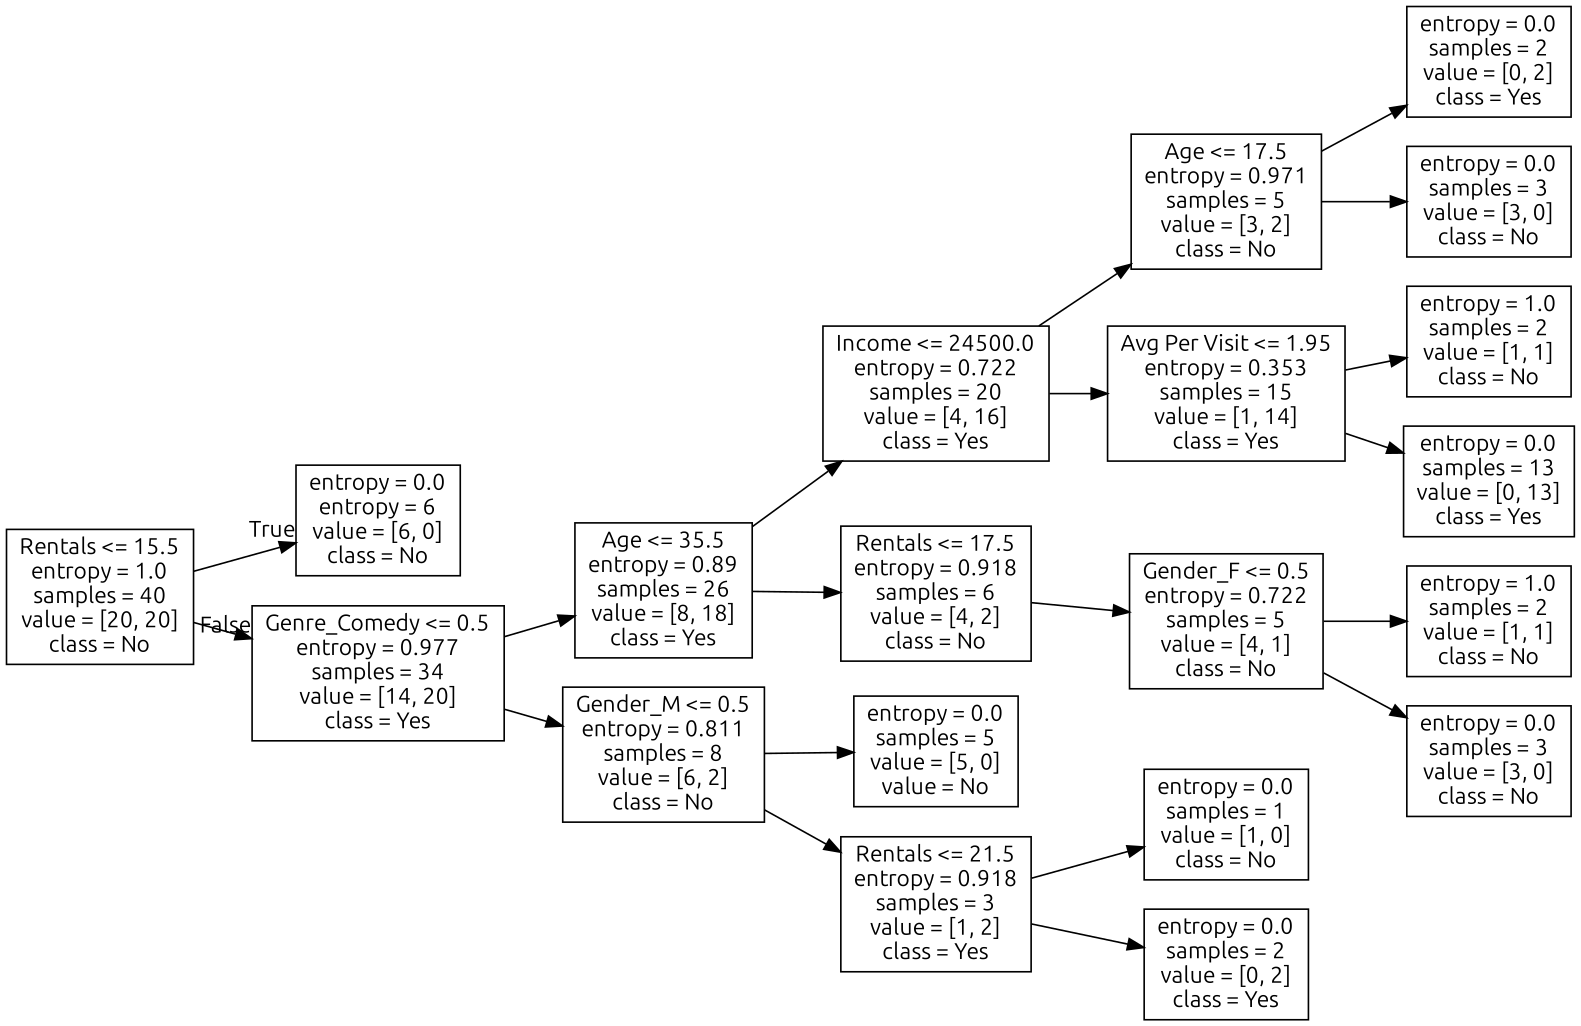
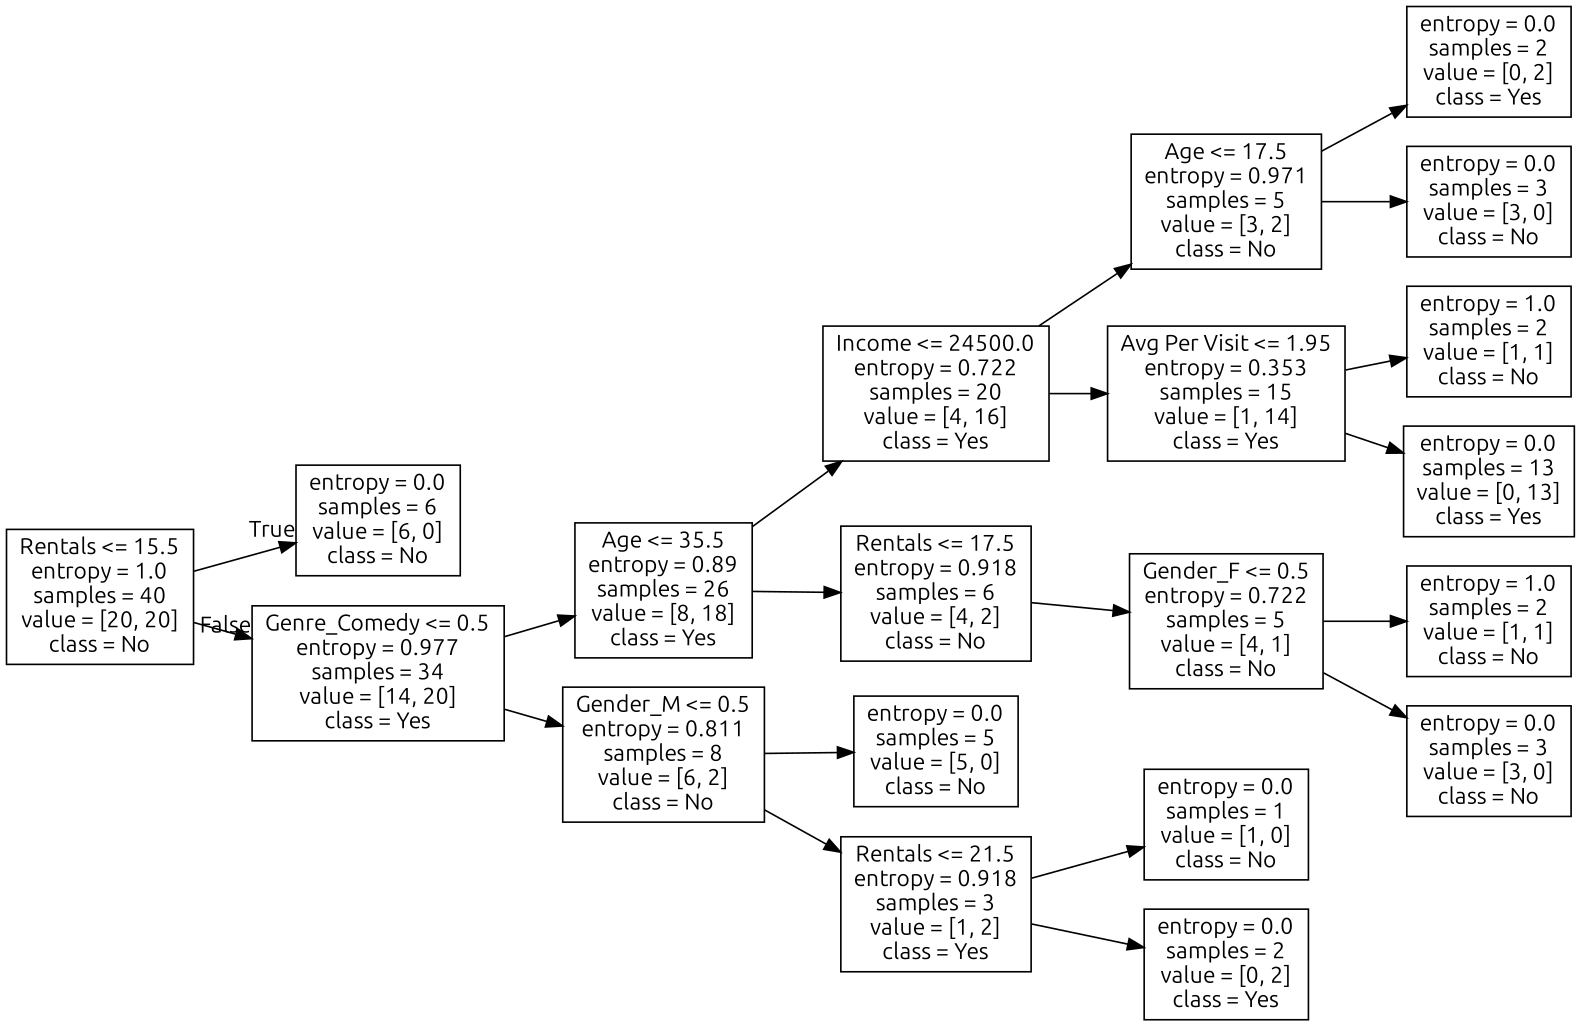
  digraph {
    fontname=Ubuntu
    rankdir=LR
    node [fontname=Ubuntu shape=box]
    edge [fontname=Ubuntu]
    n1 [label="Rentals <= 15.5\nentropy = 1.0\nsamples = 40\nvalue = [20, 20]\nclass = No"]
-   n2 [label="entropy = 0.0\nentropy = 6\nvalue = [6, 0]\nclass = No"]
+   n2 [label="entropy = 0.0\nsamples = 6\nvalue = [6, 0]\nclass = No"]
    n3 [label="Genre_Comedy <= 0.5\nentropy = 0.977\nsamples = 34\nvalue = [14, 20]\nclass = Yes"]
    n4 [label="Age <= 35.5\nentropy = 0.89\nsamples = 26\nvalue = [8, 18]\nclass = Yes"]
    n5 [label="Gender_M <= 0.5\nentropy = 0.811\nsamples = 8\nvalue = [6, 2]\nclass = No"]
    n6 [label="Income <= 24500.0\nentropy = 0.722\nsamples = 20\nvalue = [4, 16]\nclass = Yes"]
    n7 [label="Rentals <= 17.5\nentropy = 0.918\nsamples = 6\nvalue = [4, 2]\nclass = No"]
-   n8 [label="entropy = 0.0\nsamples = 5\nvalue = [5, 0]\nvalue = No"]
+   n8 [label="entropy = 0.0\nsamples = 5\nvalue = [5, 0]\nclass = No"]
    n9 [label="Rentals <= 21.5\nentropy = 0.918\nsamples = 3\nvalue = [1, 2]\nclass = Yes"]
    n10 [label="Age <= 17.5\nentropy = 0.971\nsamples = 5\nvalue = [3, 2]\nclass = No"]
    n11 [label="Avg Per Visit <= 1.95\nentropy = 0.353\nsamples = 15\nvalue = [1, 14]\nclass = Yes"]
    n12 [label="Gender_F <= 0.5\nentropy = 0.722\nsamples = 5\nvalue = [4, 1]\nclass = No"]
    n13 [label="entropy = 0.0\nsamples = 2\nvalue = [0, 2]\nclass = Yes"]
    n14 [label="entropy = 0.0\nsamples = 3\nvalue = [3, 0]\nclass = No"]
    n15 [label="entropy = 1.0\nsamples = 2\nvalue = [1, 1]\nclass = No"]
    n16 [label="entropy = 0.0\nsamples = 13\nvalue = [0, 13]\nclass = Yes"]
    n17 [label="entropy = 1.0\nsamples = 2\nvalue = [1, 1]\nclass = No"]
    n18 [label="entropy = 0.0\nsamples = 3\nvalue = [3, 0]\nclass = No"]
    n19 [label="entropy = 0.0\nsamples = 1\nvalue = [1, 0]\nclass = No"]
    n20 [label="entropy = 0.0\nsamples = 2\nvalue = [0, 2]\nclass = Yes"]
    n1 -> n2 [headlabel=True labelangle=45 labeldistance=2.5]
    n1 -> n3 [headlabel=False labelangle=-45 labeldistance=2.5]
    n3 -> n4
    n3 -> n5
    n4 -> n6
    n4 -> n7
    n5 -> n8
    n5 -> n9
    n6 -> n10
    n6 -> n11
    n7 -> n12
    n9 -> n19
    n9 -> n20
    n10 -> n13
    n10 -> n14
    n11 -> n15
    n11 -> n16
    n12 -> n17
    n12 -> n18
  }
